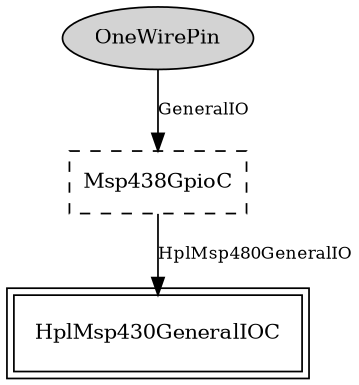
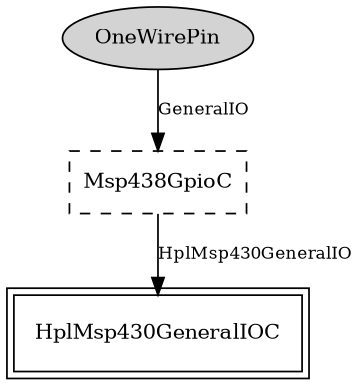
  digraph {
    node [fontsize=12 shape=box]
    edge [fontsize=10]
    n1 [label=OneWirePin shape=ellipse style=filled]
    n2 [label=Msp438GpioC style=dashed]
    HplMsp430GeneralIOC [peripheries=2]
    n1 -> n2 [label=GeneralIO]
-   n2 -> HplMsp430GeneralIOC [label=HplMsp480GeneralIO]
+   n2 -> HplMsp430GeneralIOC [label=HplMsp430GeneralIO]
  }
